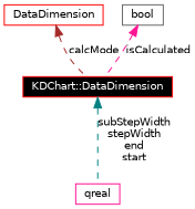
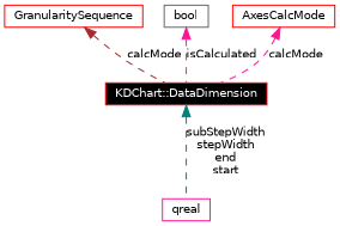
  digraph {
    node [color=red fontname=Helvetica fontsize=10 shape=record]
    edge [color=deeppink dir=back fontname=Helvetica fontsize=10 labelfontname=Helvetica labelfontsize=10 style=dashed]
    n1 [fillcolor=black fontcolor=white height=0.2 label="KDChart::DataDimension" style=filled width=0.4]
    n2 [color=deeppink height=0.2 label=qreal width=0.4]
-   n3 [height=0.2 label=DataDimension width=0.4]
+   n3 [height=0.2 label=GranularitySequence width=0.4]
    n4 [color=gray40 height=0.2 label=bool width=0.4]
+   n5 [height=0.2 label=AxesCalcMode width=0.4]
    n1 -> n2 [color=teal label="subStepWidth\nstepWidth\nend\nstart"]
    n3 -> n1 [color=brown label=calcMode]
    n4 -> n1 [label=isCalculated]
+   n5 -> n1 [label=calcMode]
  }
